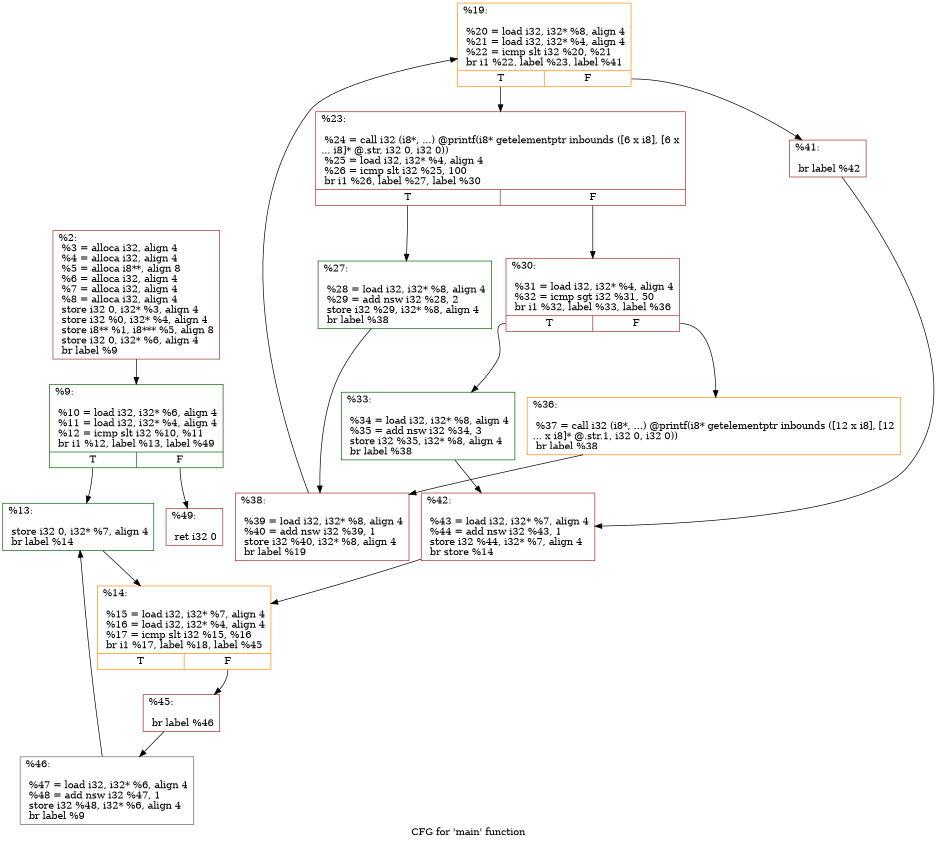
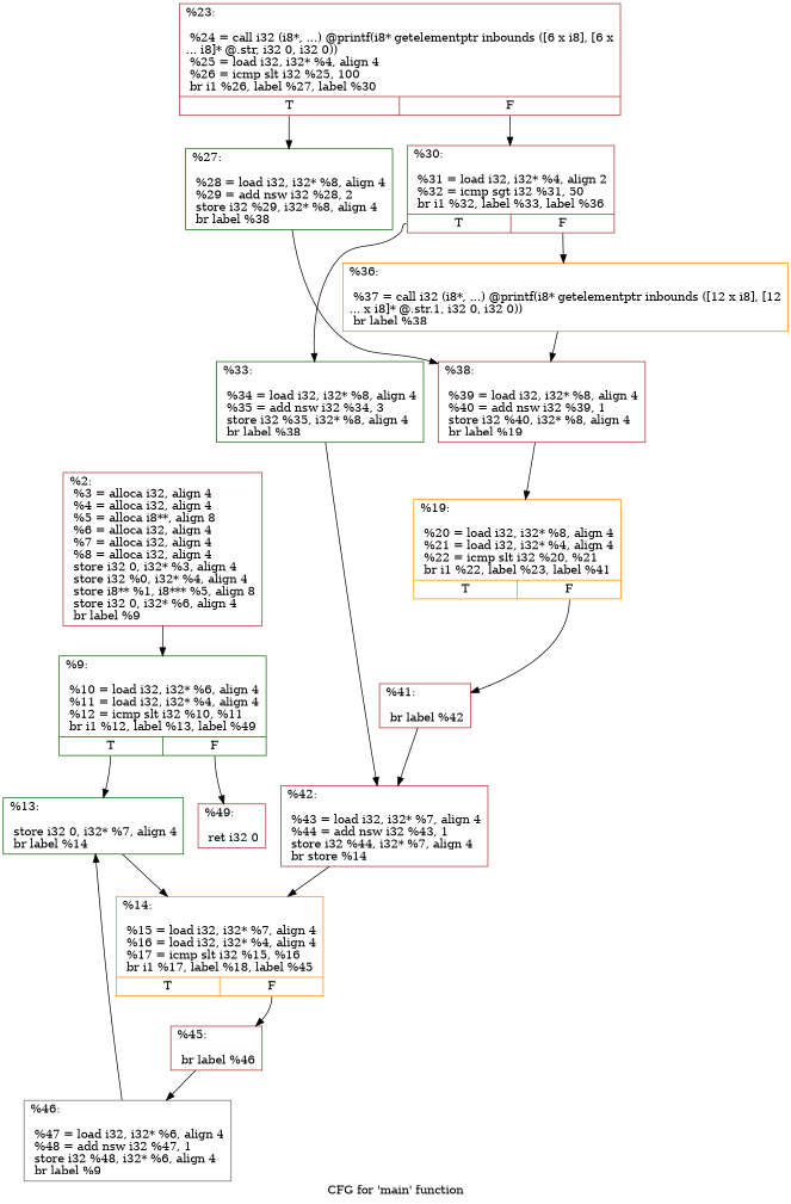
  digraph {
    label="CFG for 'main' function"
    node [color=brown shape=record]
    n1 [label="{%2:\l  %3 = alloca i32, align 4\l  %4 = alloca i32, align 4\l  %5 = alloca i8**, align 8\l  %6 = alloca i32, align 4\l  %7 = alloca i32, align 4\l  %8 = alloca i32, align 4\l  store i32 0, i32* %3, align 4\l  store i32 %0, i32* %4, align 4\l  store i8** %1, i8*** %5, align 8\l  store i32 0, i32* %6, align 4\l  br label %9\l}"]
    n2 [color=darkgreen label="{%9:\l\l  %10 = load i32, i32* %6, align 4\l  %11 = load i32, i32* %4, align 4\l  %12 = icmp slt i32 %10, %11\l  br i1 %12, label %13, label %49\l|{<s0>T|<s1>F}}"]
    n3 [color=darkgreen label="{%13:\l\l  store i32 0, i32* %7, align 4\l  br label %14\l}"]
    n4 [label="{%49:\l\l  ret i32 0\l}"]
    n5 [color=darkorange label="{%14:\l\l  %15 = load i32, i32* %7, align 4\l  %16 = load i32, i32* %4, align 4\l  %17 = icmp slt i32 %15, %16\l  br i1 %17, label %18, label %45\l|{<s0>T|<s1>F}}"]
    n6 [label="{%45:\l\l  br label %46\l}"]
    n7 [color=gray40 label="{%46:\l\l  %47 = load i32, i32* %6, align 4\l  %48 = add nsw i32 %47, 1\l  store i32 %48, i32* %6, align 4\l  br label %9\l}"]
    n8 [color=darkorange label="{%19:\l\l  %20 = load i32, i32* %8, align 4\l  %21 = load i32, i32* %4, align 4\l  %22 = icmp slt i32 %20, %21\l  br i1 %22, label %23, label %41\l|{<s0>T|<s1>F}}"]
    n9 [label="{%23:\l\l  %24 = call i32 (i8*, ...) @printf(i8* getelementptr inbounds ([6 x i8], [6 x\l... i8]* @.str, i32 0, i32 0))\l  %25 = load i32, i32* %4, align 4\l  %26 = icmp slt i32 %25, 100\l  br i1 %26, label %27, label %30\l|{<s0>T|<s1>F}}"]
    n10 [label="{%41:\l\l  br label %42\l}"]
    n11 [color=darkgreen label="{%27:\l\l  %28 = load i32, i32* %8, align 4\l  %29 = add nsw i32 %28, 2\l  store i32 %29, i32* %8, align 4\l  br label %38\l}"]
-   n12 [label="{%30:\l\l  %31 = load i32, i32* %4, align 4\l  %32 = icmp sgt i32 %31, 50\l  br i1 %32, label %33, label %36\l|{<s0>T|<s1>F}}"]
+   n12 [label="{%30:\l\l  %31 = load i32, i32* %4, align 2\l  %32 = icmp sgt i32 %31, 50\l  br i1 %32, label %33, label %36\l|{<s0>T|<s1>F}}"]
    n13 [label="{%42:\l\l  %43 = load i32, i32* %7, align 4\l  %44 = add nsw i32 %43, 1\l  store i32 %44, i32* %7, align 4\l  br store %14\l}"]
    n14 [label="{%38:\l\l  %39 = load i32, i32* %8, align 4\l  %40 = add nsw i32 %39, 1\l  store i32 %40, i32* %8, align 4\l  br label %19\l}"]
    n15 [color=darkgreen label="{%33:\l\l  %34 = load i32, i32* %8, align 4\l  %35 = add nsw i32 %34, 3\l  store i32 %35, i32* %8, align 4\l  br label %38\l}"]
    n16 [color=darkorange label="{%36:\l\l  %37 = call i32 (i8*, ...) @printf(i8* getelementptr inbounds ([12 x i8], [12\l... x i8]* @.str.1, i32 0, i32 0))\l  br label %38\l}"]
    n1 -> n2
    n2 -> n3 [tailport=s0]
    n2 -> n4 [tailport=s1]
    n3 -> n5
    n5 -> n6 [tailport=s1]
    n6 -> n7
    n7 -> n3
-   n8 -> n9 [tailport=s0]
    n8 -> n10 [tailport=s1]
    n9 -> n11 [tailport=s0]
    n9 -> n12 [tailport=s1]
    n10 -> n13
    n11 -> n14
    n12 -> n15 [tailport=s0]
    n12 -> n16 [tailport=s1]
    n13 -> n5
    n14 -> n8
    n15 -> n13
    n16 -> n14
  }
